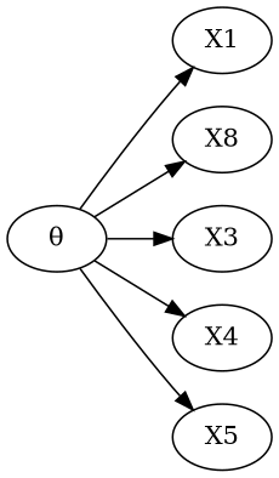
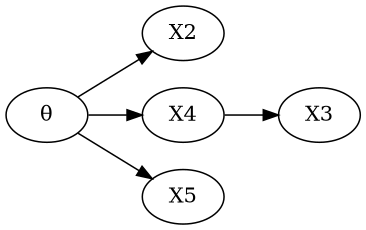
  digraph {
    rankdir=LR
    n1 [label="θ"]
-   X1
-   X2 [label=X8]
+   X2
    X3
    X4
    X5
-   n1 -> X1
    n1 -> X2
-   n1 -> X3
+   X4 -> X3
    n1 -> X4
    n1 -> X5
  }
